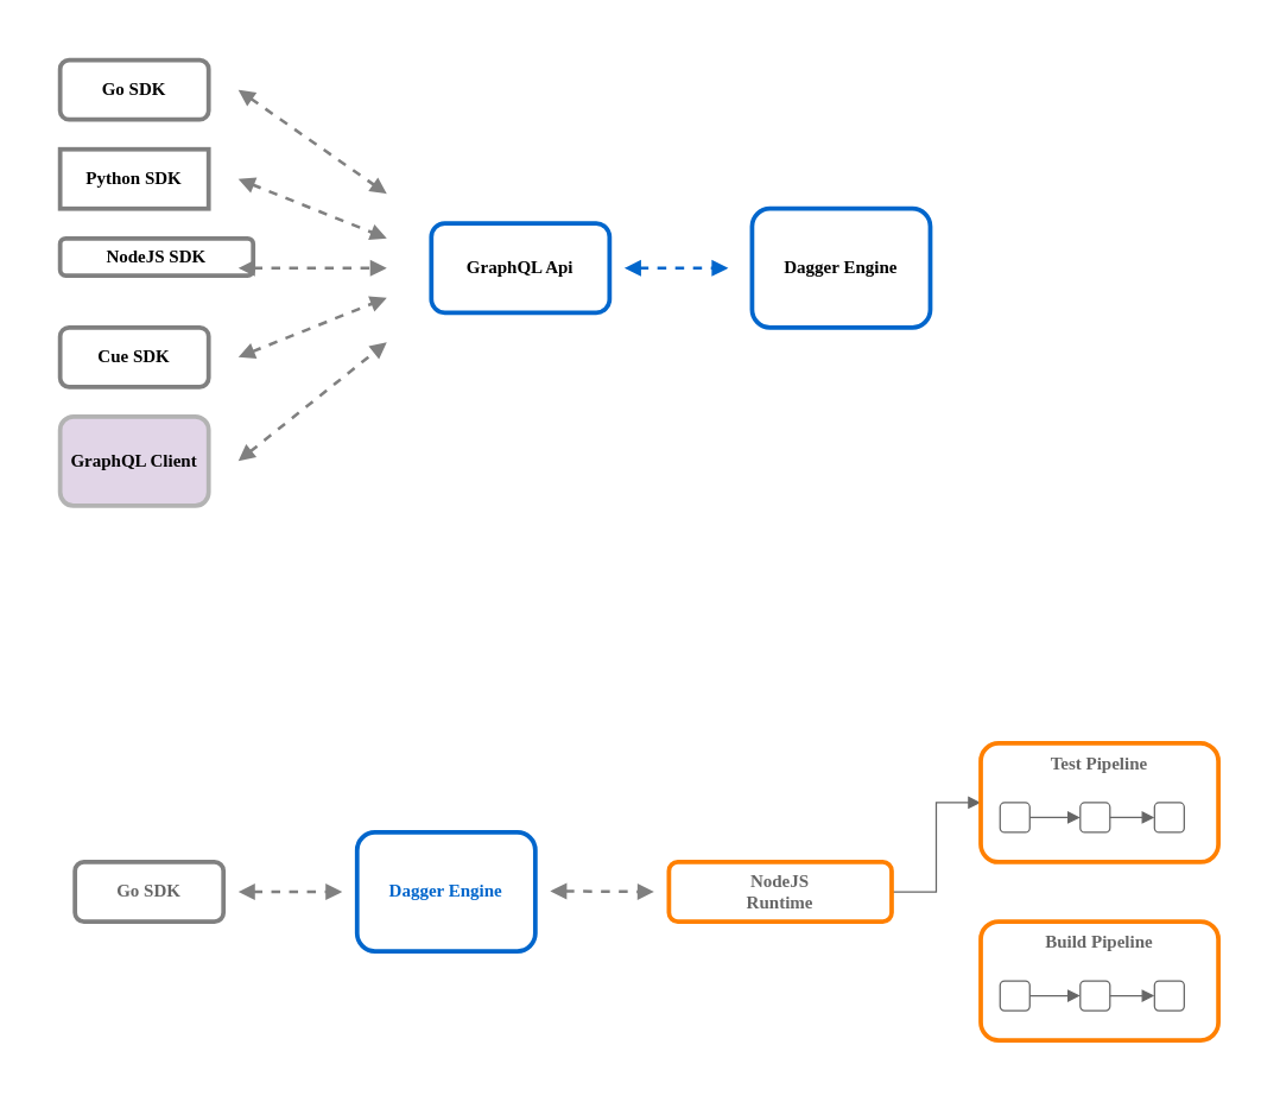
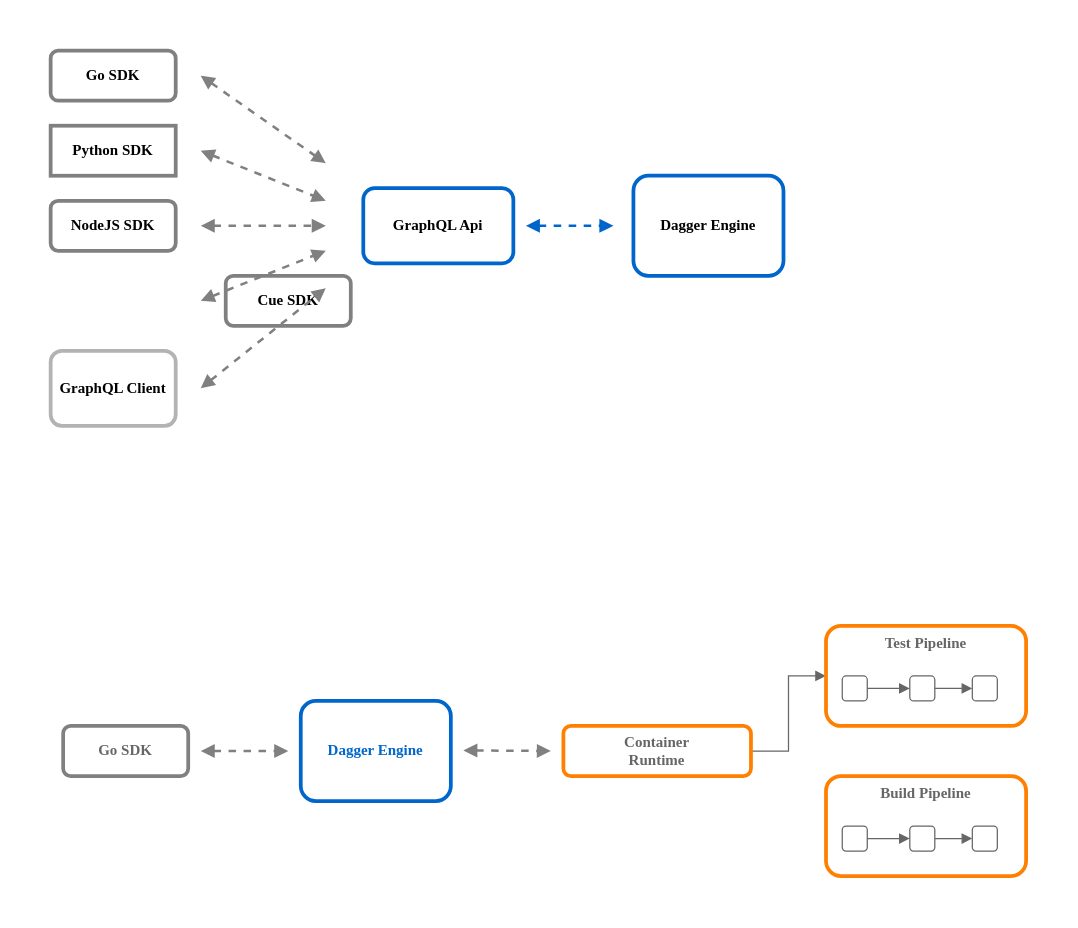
  <mxCell id="0" />
  <mxCell id="1" parent="0" />
  <mxCell id="2" value="" style="rounded=0;whiteSpace=wrap;html=1;strokeColor=none;movable=0;resizable=0;rotatable=0;deletable=0;editable=0;locked=1;connectable=0;" vertex="1" parent="1"><mxGeometry x="30" y="480" width="810" height="240" as="geometry" /></mxCell>
  <mxCell id="3" value="" style="rounded=0;whiteSpace=wrap;html=1;strokeColor=none;movable=0;resizable=0;rotatable=0;deletable=0;editable=0;locked=1;connectable=0;" vertex="1" parent="1"><mxGeometry x="20" y="20" width="630" height="340" as="geometry" /></mxCell>
  <mxCell id="4" value="&lt;b&gt;&lt;font face=&quot;Verdana&quot;&gt;Dagger Engine&lt;/font&gt;&lt;/b&gt;" style="rounded=1;whiteSpace=wrap;html=1;strokeWidth=3;strokeColor=#0066CC;" vertex="1" parent="1"><mxGeometry x="506" y="140" width="120" height="80" as="geometry" /></mxCell>
  <mxCell id="5" value="&lt;b&gt;&lt;font face=&quot;Verdana&quot;&gt;GraphQL Api&lt;/font&gt;&lt;/b&gt;" style="rounded=1;whiteSpace=wrap;html=1;strokeWidth=3;strokeColor=#0066CC;" vertex="1" parent="1"><mxGeometry x="290" y="150" width="120" height="60" as="geometry" /></mxCell>
  <mxCell id="6" value="&lt;b&gt;&lt;font face=&quot;Verdana&quot;&gt;Go SDK&lt;/font&gt;&lt;/b&gt;" style="rounded=1;whiteSpace=wrap;html=1;strokeWidth=3;strokeColor=#808080;" vertex="1" parent="1"><mxGeometry x="40" y="40" width="100" height="40" as="geometry" /></mxCell>
  <mxCell id="7" value="&lt;b&gt;&lt;font face=&quot;Verdana&quot;&gt;Python SDK&lt;/font&gt;&lt;/b&gt;" style="whiteSpace=wrap;html=1;strokeWidth=3;strokeColor=#808080;rounded=0;" vertex="1" parent="1"><mxGeometry x="40" y="100" width="100" height="40" as="geometry" /></mxCell>
- <mxCell id="8" value="&lt;b&gt;&lt;font face=&quot;Verdana&quot;&gt;NodeJS SDK&lt;/font&gt;&lt;/b&gt;" style="rounded=1;whiteSpace=wrap;html=1;strokeWidth=3;strokeColor=#808080;" vertex="1" parent="1"><mxGeometry x="40" y="160" width="130" height="25" as="geometry" /></mxCell>
- <mxCell id="9" value="&lt;b&gt;&lt;font face=&quot;Verdana&quot;&gt;Cue SDK&lt;/font&gt;&lt;/b&gt;" style="rounded=1;whiteSpace=wrap;html=1;strokeWidth=3;strokeColor=#808080;" vertex="1" parent="1"><mxGeometry x="40" y="220" width="100" height="40" as="geometry" /></mxCell>
- <mxCell id="10" value="&lt;b&gt;&lt;font face=&quot;Verdana&quot;&gt;GraphQL Client&lt;/font&gt;&lt;/b&gt;" style="rounded=1;whiteSpace=wrap;html=1;strokeWidth=3;strokeColor=#B3B3B3;fillColor=#e1d5e7;" vertex="1" parent="1"><mxGeometry x="40" y="280" width="100" height="60" as="geometry" /></mxCell>
+ <mxCell id="8" value="&lt;b&gt;&lt;font face=&quot;Verdana&quot;&gt;NodeJS SDK&lt;/font&gt;&lt;/b&gt;" style="rounded=1;whiteSpace=wrap;html=1;strokeWidth=3;strokeColor=#808080;" vertex="1" parent="1"><mxGeometry x="40" y="160" width="100" height="40" as="geometry" /></mxCell>
+ <mxCell id="9" value="&lt;b&gt;&lt;font face=&quot;Verdana&quot;&gt;Cue SDK&lt;/font&gt;&lt;/b&gt;" style="rounded=1;whiteSpace=wrap;html=1;strokeWidth=3;strokeColor=#808080;" vertex="1" parent="1"><mxGeometry x="180" y="220" width="100" height="40" as="geometry" /></mxCell>
+ <mxCell id="10" value="&lt;b&gt;&lt;font face=&quot;Verdana&quot;&gt;GraphQL Client&lt;/font&gt;&lt;/b&gt;" style="rounded=1;whiteSpace=wrap;html=1;strokeWidth=3;strokeColor=#B3B3B3;" vertex="1" parent="1"><mxGeometry x="40" y="280" width="100" height="60" as="geometry" /></mxCell>
  <mxCell id="11" value="" style="endArrow=block;startArrow=block;html=1;rounded=0;strokeWidth=2;endFill=1;startFill=1;dashed=1;strokeColor=#808080;" edge="1" parent="1"><mxGeometry width="50" height="50" relative="1" as="geometry"><mxPoint x="160" y="310" as="sourcePoint" /><mxPoint x="260" y="230" as="targetPoint" /></mxGeometry></mxCell>
  <mxCell id="12" value="" style="endArrow=block;startArrow=block;html=1;rounded=0;strokeWidth=2;endFill=1;startFill=1;dashed=1;strokeColor=#808080;" edge="1" parent="1"><mxGeometry width="50" height="50" relative="1" as="geometry"><mxPoint x="160" y="60" as="sourcePoint" /><mxPoint x="260" y="130" as="targetPoint" /></mxGeometry></mxCell>
  <mxCell id="13" value="" style="endArrow=block;startArrow=block;html=1;rounded=0;strokeWidth=2;endFill=1;startFill=1;dashed=1;strokeColor=#808080;" edge="1" parent="1"><mxGeometry width="50" height="50" relative="1" as="geometry"><mxPoint x="160" y="120" as="sourcePoint" /><mxPoint x="260" y="160" as="targetPoint" /></mxGeometry></mxCell>
  <mxCell id="14" value="" style="endArrow=block;startArrow=block;html=1;rounded=0;strokeWidth=2;endFill=1;startFill=1;dashed=1;strokeColor=#808080;" edge="1" parent="1"><mxGeometry width="50" height="50" relative="1" as="geometry"><mxPoint x="160" y="180" as="sourcePoint" /><mxPoint x="260" y="180" as="targetPoint" /></mxGeometry></mxCell>
  <mxCell id="15" value="" style="endArrow=block;startArrow=block;html=1;rounded=0;strokeWidth=2;endFill=1;startFill=1;dashed=1;strokeColor=#808080;" edge="1" parent="1"><mxGeometry width="50" height="50" relative="1" as="geometry"><mxPoint x="160" y="240" as="sourcePoint" /><mxPoint x="260" y="200" as="targetPoint" /></mxGeometry></mxCell>
  <mxCell id="16" value="" style="endArrow=block;startArrow=block;html=1;rounded=0;strokeWidth=2;endFill=1;startFill=1;dashed=1;strokeColor=#0066CC;" edge="1" parent="1"><mxGeometry width="50" height="50" relative="1" as="geometry"><mxPoint x="420" y="180" as="sourcePoint" /><mxPoint x="490" y="180" as="targetPoint" /></mxGeometry></mxCell>
  <mxCell id="17" value="&lt;b&gt;&lt;font color=&quot;#666666&quot; face=&quot;Verdana&quot;&gt;Go SDK&lt;/font&gt;&lt;/b&gt;" style="rounded=1;whiteSpace=wrap;html=1;strokeWidth=3;strokeColor=#808080;" vertex="1" parent="1"><mxGeometry x="50" y="580" width="100" height="40" as="geometry" /></mxCell>
  <mxCell id="18" value="&lt;b&gt;&lt;font color=&quot;#0066cc&quot; face=&quot;Verdana&quot;&gt;Dagger Engine&lt;/font&gt;&lt;/b&gt;" style="rounded=1;whiteSpace=wrap;html=1;strokeWidth=3;strokeColor=#0066CC;" vertex="1" parent="1"><mxGeometry x="240" y="560" width="120" height="80" as="geometry" /></mxCell>
  <mxCell id="19" value="" style="endArrow=block;startArrow=block;html=1;rounded=0;strokeWidth=2;endFill=1;startFill=1;dashed=1;strokeColor=#808080;" edge="1" parent="1"><mxGeometry width="50" height="50" relative="1" as="geometry"><mxPoint x="160" y="600" as="sourcePoint" /><mxPoint x="230" y="600" as="targetPoint" /></mxGeometry></mxCell>
  <mxCell id="20" style="edgeStyle=orthogonalEdgeStyle;rounded=0;orthogonalLoop=1;jettySize=auto;html=1;exitX=1;exitY=0.5;exitDx=0;exitDy=0;entryX=0;entryY=0.5;entryDx=0;entryDy=0;strokeColor=#666666;endArrow=block;endFill=1;" edge="1" parent="1" source="21" target="32"><mxGeometry relative="1" as="geometry" /></mxCell>
- <mxCell id="21" value="&lt;font face=&quot;Verdana&quot;&gt;&lt;b&gt;&lt;font color=&quot;#666666&quot;&gt;NodeJS&lt;br&gt;Runtime&lt;/font&gt;&lt;br&gt;&lt;/b&gt;&lt;/font&gt;" style="rounded=1;whiteSpace=wrap;html=1;strokeWidth=3;strokeColor=#FF8000;" vertex="1" parent="1"><mxGeometry x="450" y="580" width="150" height="40" as="geometry" /></mxCell>
+ <mxCell id="21" value="&lt;font face=&quot;Verdana&quot;&gt;&lt;b&gt;&lt;font color=&quot;#666666&quot;&gt;Container&lt;br&gt;Runtime&lt;/font&gt;&lt;br&gt;&lt;/b&gt;&lt;/font&gt;" style="rounded=1;whiteSpace=wrap;html=1;strokeWidth=3;strokeColor=#FF8000;" vertex="1" parent="1"><mxGeometry x="450" y="580" width="150" height="40" as="geometry" /></mxCell>
  <mxCell id="22" value="" style="endArrow=block;startArrow=block;html=1;rounded=0;strokeWidth=2;endFill=1;startFill=1;dashed=1;strokeColor=#808080;" edge="1" parent="1"><mxGeometry width="50" height="50" relative="1" as="geometry"><mxPoint x="370" y="599.5" as="sourcePoint" /><mxPoint x="440" y="600" as="targetPoint" /></mxGeometry></mxCell>
  <mxCell id="23" value="" style="group" vertex="1" connectable="0" parent="1"><mxGeometry x="660" y="620" width="160" height="80" as="geometry" /></mxCell>
  <mxCell id="24" value="&lt;font face=&quot;Verdana&quot;&gt;&lt;b&gt;&lt;font color=&quot;#666666&quot;&gt;Build Pipeline&lt;/font&gt;&lt;br&gt;&lt;/b&gt;&lt;/font&gt;" style="rounded=1;whiteSpace=wrap;html=1;strokeWidth=3;strokeColor=#FF8000;verticalAlign=top;" vertex="1" parent="23"><mxGeometry width="160" height="80" as="geometry" /></mxCell>
  <mxCell id="25" value="" style="group" vertex="1" connectable="0" parent="23"><mxGeometry x="13" y="40" width="124" height="20" as="geometry" /></mxCell>
  <mxCell id="26" value="" style="rounded=1;whiteSpace=wrap;html=1;strokeColor=#666666;" vertex="1" parent="25"><mxGeometry width="20" height="20" as="geometry" /></mxCell>
  <mxCell id="27" value="" style="rounded=1;whiteSpace=wrap;html=1;strokeColor=#666666;" vertex="1" parent="25"><mxGeometry x="54" width="20" height="20" as="geometry" /></mxCell>
  <mxCell id="28" style="edgeStyle=orthogonalEdgeStyle;rounded=0;orthogonalLoop=1;jettySize=auto;html=1;entryX=0;entryY=0.5;entryDx=0;entryDy=0;endArrow=block;endFill=1;strokeColor=#666666;" edge="1" parent="25" source="26" target="27"><mxGeometry relative="1" as="geometry" /></mxCell>
  <mxCell id="29" value="" style="rounded=1;whiteSpace=wrap;html=1;strokeColor=#666666;" vertex="1" parent="25"><mxGeometry x="104" width="20" height="20" as="geometry" /></mxCell>
  <mxCell id="30" style="edgeStyle=orthogonalEdgeStyle;rounded=0;orthogonalLoop=1;jettySize=auto;html=1;entryX=0;entryY=0.5;entryDx=0;entryDy=0;endArrow=block;endFill=1;strokeColor=#666666;" edge="1" parent="25" source="27" target="29"><mxGeometry relative="1" as="geometry" /></mxCell>
  <mxCell id="31" value="" style="group" vertex="1" connectable="0" parent="1"><mxGeometry x="660" y="500" width="160" height="80" as="geometry" /></mxCell>
  <mxCell id="32" value="&lt;font face=&quot;Verdana&quot;&gt;&lt;b&gt;&lt;font color=&quot;#666666&quot;&gt;Test Pipeline&lt;/font&gt;&lt;br&gt;&lt;/b&gt;&lt;/font&gt;" style="rounded=1;whiteSpace=wrap;html=1;strokeWidth=3;strokeColor=#FF8000;verticalAlign=top;" vertex="1" parent="31"><mxGeometry width="160" height="80" as="geometry" /></mxCell>
  <mxCell id="33" value="" style="group" vertex="1" connectable="0" parent="31"><mxGeometry x="13" y="40" width="124" height="20" as="geometry" /></mxCell>
  <mxCell id="34" value="" style="rounded=1;whiteSpace=wrap;html=1;strokeColor=#666666;" vertex="1" parent="33"><mxGeometry width="20" height="20" as="geometry" /></mxCell>
  <mxCell id="35" value="" style="rounded=1;whiteSpace=wrap;html=1;strokeColor=#666666;" vertex="1" parent="33"><mxGeometry x="54" width="20" height="20" as="geometry" /></mxCell>
  <mxCell id="36" style="edgeStyle=orthogonalEdgeStyle;rounded=0;orthogonalLoop=1;jettySize=auto;html=1;entryX=0;entryY=0.5;entryDx=0;entryDy=0;endArrow=block;endFill=1;strokeColor=#666666;" edge="1" parent="33" source="34" target="35"><mxGeometry relative="1" as="geometry" /></mxCell>
  <mxCell id="37" value="" style="rounded=1;whiteSpace=wrap;html=1;strokeColor=#666666;" vertex="1" parent="33"><mxGeometry x="104" width="20" height="20" as="geometry" /></mxCell>
  <mxCell id="38" style="edgeStyle=orthogonalEdgeStyle;rounded=0;orthogonalLoop=1;jettySize=auto;html=1;entryX=0;entryY=0.5;entryDx=0;entryDy=0;endArrow=block;endFill=1;strokeColor=#666666;" edge="1" parent="33" source="35" target="37"><mxGeometry relative="1" as="geometry" /></mxCell>
